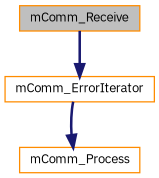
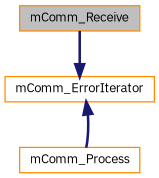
  digraph {
    fontname="IBM Plex Sans"
    rankdir=TB
    node [color=darkorange fillcolor=white fontname="IBM Plex Sans" fontsize=10 shape=record style=filled]
    edge [color=midnightblue fontname="IBM Plex Sans" fontsize=10 labelfontname=Helvetica labelfontsize=10 style=bold]
    n1 [fillcolor=grey75 fontcolor=black height=0.2 label=mComm_Receive width=0.4]
    n2 [height=0.2 label=mComm_ErrorIterator width=0.4]
    n3 [height=0.2 label=mComm_Process width=0.4]
    n1 -> n2
-   n2 -> n3
+   n3 -> n2
  }
